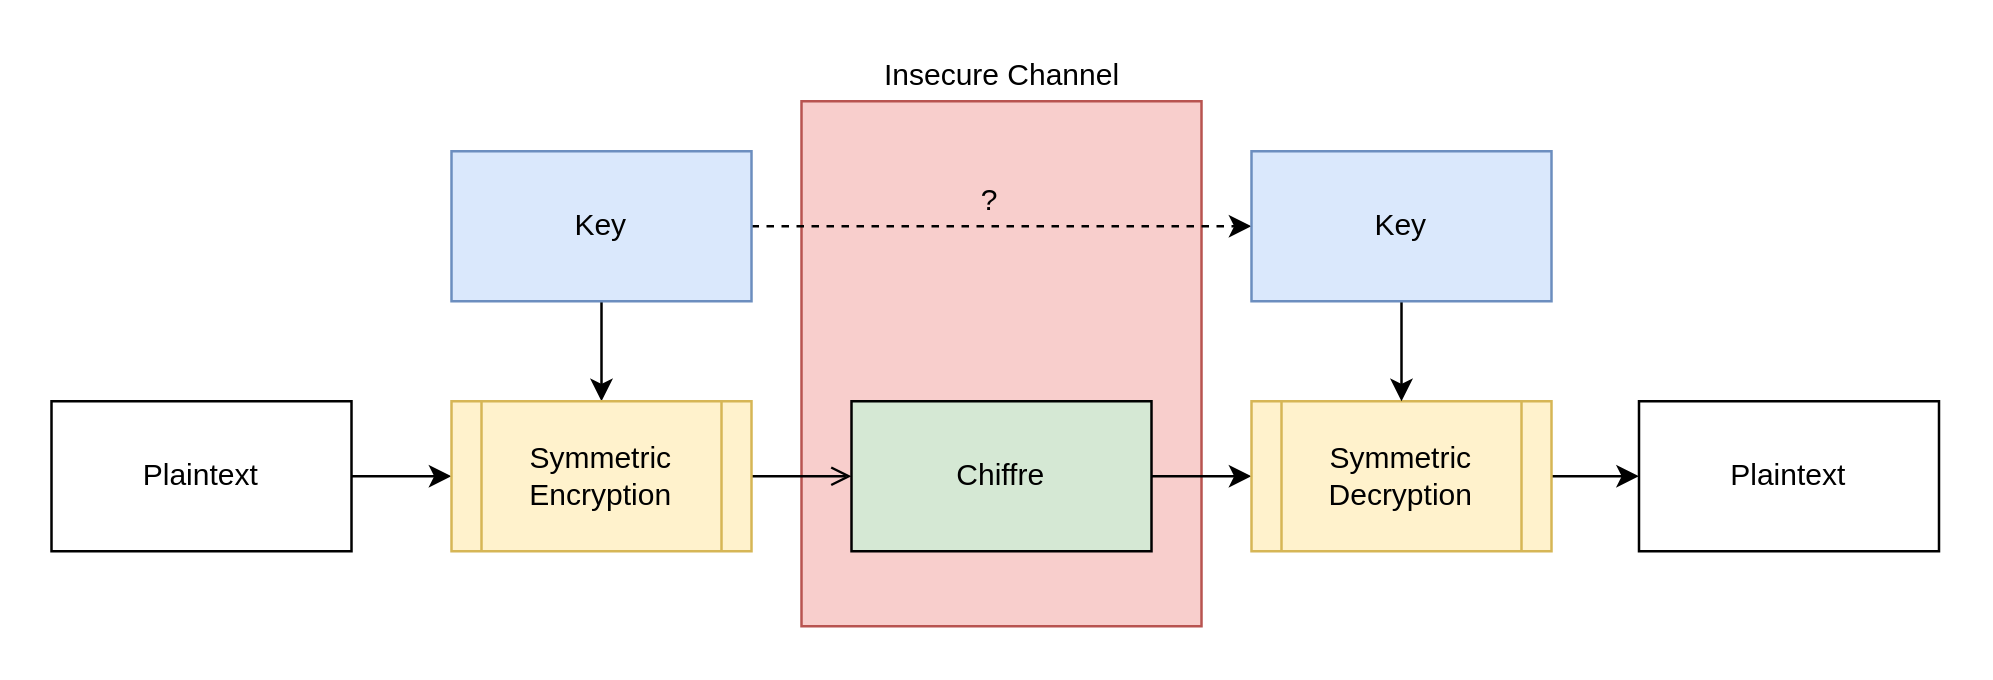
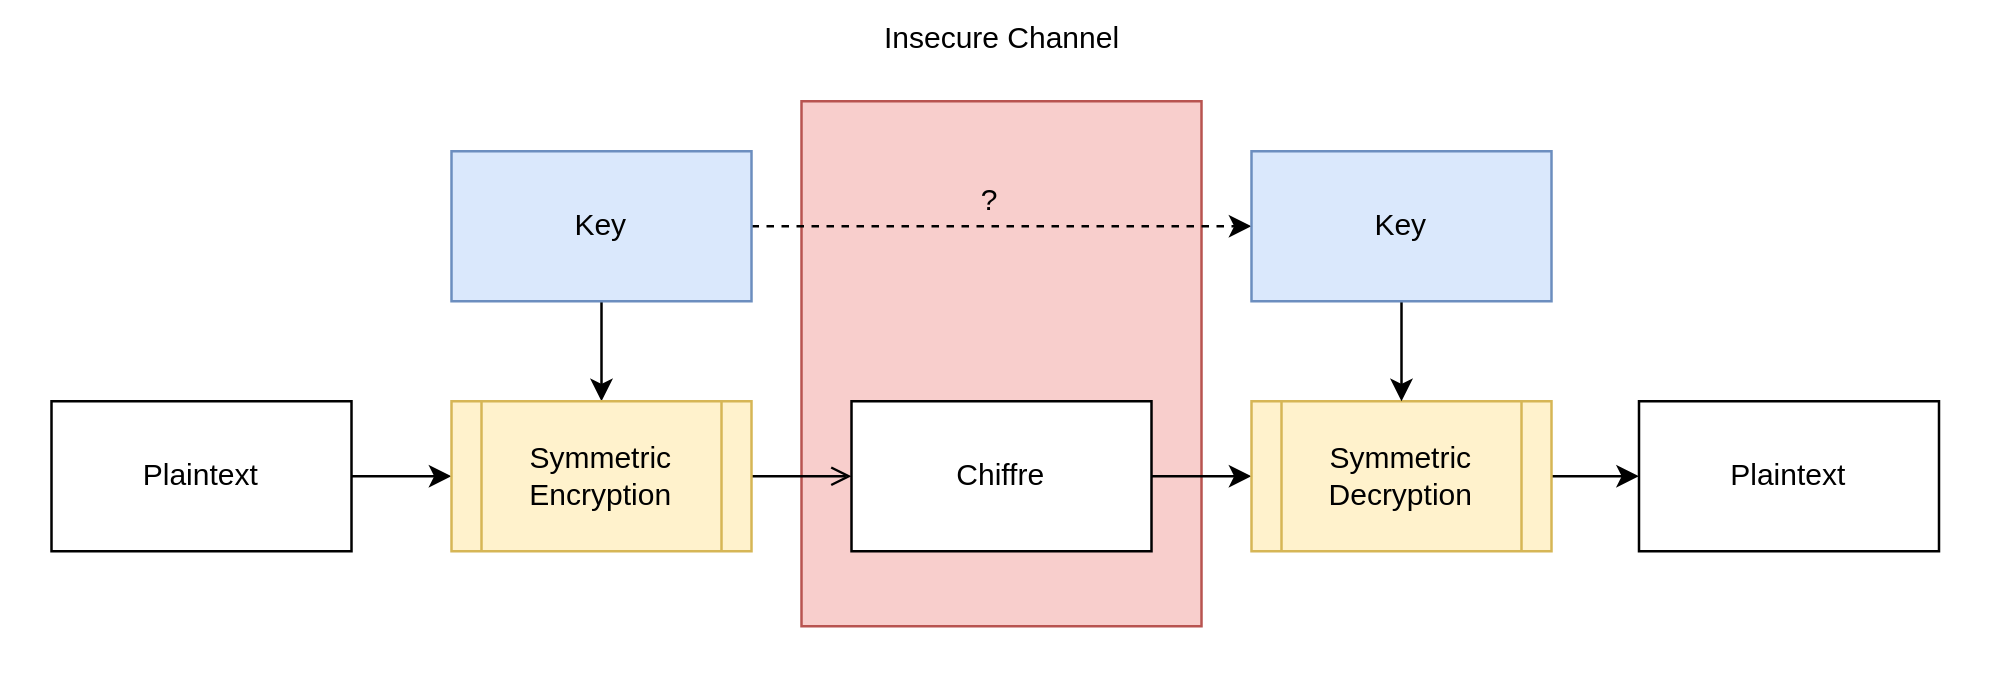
  <mxCell id="0" />
  <mxCell id="1" parent="0" />
  <mxCell id="2" value="" style="rounded=0;whiteSpace=wrap;html=1;fillColor=#f8cecc;strokeColor=#b85450;" vertex="1" parent="1"><mxGeometry x="320" y="40" width="160" height="210" as="geometry" /></mxCell>
  <mxCell id="3" style="edgeStyle=orthogonalEdgeStyle;rounded=0;orthogonalLoop=1;jettySize=auto;html=1;entryX=0;entryY=0.5;entryDx=0;entryDy=0;" edge="1" parent="1" source="4" target="9"><mxGeometry relative="1" as="geometry" /></mxCell>
  <mxCell id="4" value="&lt;div&gt;Plaintext&lt;/div&gt;" style="rounded=0;whiteSpace=wrap;html=1;" vertex="1" parent="1"><mxGeometry x="20" y="160" width="120" height="60" as="geometry" /></mxCell>
  <mxCell id="5" style="edgeStyle=orthogonalEdgeStyle;rounded=0;orthogonalLoop=1;jettySize=auto;html=1;entryX=0.5;entryY=0;entryDx=0;entryDy=0;" edge="1" parent="1" source="7" target="9"><mxGeometry relative="1" as="geometry" /></mxCell>
  <mxCell id="6" style="edgeStyle=orthogonalEdgeStyle;rounded=0;orthogonalLoop=1;jettySize=auto;html=1;entryX=0;entryY=0.5;entryDx=0;entryDy=0;dashed=1;" edge="1" parent="1" source="7" target="15"><mxGeometry relative="1" as="geometry" /></mxCell>
  <mxCell id="7" value="Key" style="rounded=0;whiteSpace=wrap;html=1;fillColor=#dae8fc;strokeColor=#6c8ebf;" vertex="1" parent="1"><mxGeometry x="180" y="60" width="120" height="60" as="geometry" /></mxCell>
  <mxCell id="8" style="edgeStyle=orthogonalEdgeStyle;rounded=0;orthogonalLoop=1;jettySize=auto;html=1;entryX=0;entryY=0.5;entryDx=0;entryDy=0;endArrow=open;" edge="1" parent="1" source="9" target="11"><mxGeometry relative="1" as="geometry" /></mxCell>
  <mxCell id="9" value="Symmetric Encryption" style="shape=process;whiteSpace=wrap;html=1;backgroundOutline=1;fillColor=#fff2cc;strokeColor=#d6b656;" vertex="1" parent="1"><mxGeometry x="180" y="160" width="120" height="60" as="geometry" /></mxCell>
  <mxCell id="10" style="edgeStyle=orthogonalEdgeStyle;rounded=0;orthogonalLoop=1;jettySize=auto;html=1;entryX=0;entryY=0.5;entryDx=0;entryDy=0;" edge="1" parent="1" source="11" target="13"><mxGeometry relative="1" as="geometry" /></mxCell>
- <mxCell id="11" value="Chiffre" style="rounded=0;whiteSpace=wrap;html=1;fillColor=#d5e8d4;" vertex="1" parent="1"><mxGeometry x="340" y="160" width="120" height="60" as="geometry" /></mxCell>
+ <mxCell id="11" value="Chiffre" style="rounded=0;whiteSpace=wrap;html=1;" vertex="1" parent="1"><mxGeometry x="340" y="160" width="120" height="60" as="geometry" /></mxCell>
  <mxCell id="12" style="edgeStyle=orthogonalEdgeStyle;rounded=0;orthogonalLoop=1;jettySize=auto;html=1;entryX=0;entryY=0.5;entryDx=0;entryDy=0;" edge="1" parent="1" source="13" target="16"><mxGeometry relative="1" as="geometry" /></mxCell>
  <mxCell id="13" value="Symmetric&lt;br&gt;Decryption" style="shape=process;whiteSpace=wrap;html=1;backgroundOutline=1;fillColor=#fff2cc;strokeColor=#d6b656;" vertex="1" parent="1"><mxGeometry x="500" y="160" width="120" height="60" as="geometry" /></mxCell>
  <mxCell id="14" style="edgeStyle=orthogonalEdgeStyle;rounded=0;orthogonalLoop=1;jettySize=auto;html=1;entryX=0.5;entryY=0;entryDx=0;entryDy=0;" edge="1" parent="1" source="15" target="13"><mxGeometry relative="1" as="geometry" /></mxCell>
  <mxCell id="15" value="Key" style="rounded=0;whiteSpace=wrap;html=1;fillColor=#dae8fc;strokeColor=#6c8ebf;" vertex="1" parent="1"><mxGeometry x="500" y="60" width="120" height="60" as="geometry" /></mxCell>
  <mxCell id="16" value="&lt;div&gt;Plaintext&lt;/div&gt;" style="rounded=0;whiteSpace=wrap;html=1;" vertex="1" parent="1"><mxGeometry x="655" y="160" width="120" height="60" as="geometry" /></mxCell>
- <mxCell id="17" value="Insecure Channel" style="text;html=1;align=center;verticalAlign=middle;resizable=0;points=[];autosize=1;" vertex="1" parent="1"><mxGeometry x="345" y="20" width="110" height="20" as="geometry" /></mxCell>
+ <mxCell id="17" value="Insecure Channel" style="text;html=1;align=center;verticalAlign=middle;resizable=0;points=[];autosize=1;" vertex="1" parent="1"><mxGeometry x="345" y="5" width="110" height="20" as="geometry" /></mxCell>
  <mxCell id="18" value="?" style="text;html=1;align=center;verticalAlign=middle;resizable=0;points=[];autosize=1;" vertex="1" parent="1"><mxGeometry x="385" y="70" width="20" height="20" as="geometry" /></mxCell>
